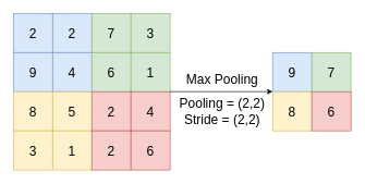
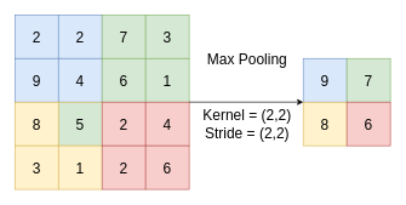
  <mxCell id="0" />
  <mxCell id="1" parent="0" />
  <mxCell id="2" value="2" style="rounded=0;whiteSpace=wrap;html=1;fillColor=#dae8fc;strokeColor=#6c8ebf;fontSize=20;" vertex="1" parent="1"><mxGeometry x="20" y="20" width="60" height="60" as="geometry" /></mxCell>
  <mxCell id="3" value="2" style="rounded=0;whiteSpace=wrap;html=1;fillColor=#dae8fc;strokeColor=#6c8ebf;fontSize=20;" vertex="1" parent="1"><mxGeometry x="80" y="20" width="60" height="60" as="geometry" /></mxCell>
  <mxCell id="4" value="9" style="rounded=0;whiteSpace=wrap;html=1;fillColor=#dae8fc;strokeColor=#6c8ebf;fontSize=20;" vertex="1" parent="1"><mxGeometry x="20" y="80" width="60" height="60" as="geometry" /></mxCell>
  <mxCell id="5" value="4" style="rounded=0;whiteSpace=wrap;html=1;fillColor=#dae8fc;strokeColor=#6c8ebf;fontSize=20;" vertex="1" parent="1"><mxGeometry x="80" y="80" width="60" height="60" as="geometry" /></mxCell>
  <mxCell id="6" value="7" style="rounded=0;whiteSpace=wrap;html=1;fillColor=#d5e8d4;strokeColor=#82b366;fontSize=20;" vertex="1" parent="1"><mxGeometry x="140" y="20" width="60" height="60" as="geometry" /></mxCell>
  <mxCell id="7" value="3" style="rounded=0;whiteSpace=wrap;html=1;fillColor=#d5e8d4;strokeColor=#82b366;fontSize=20;" vertex="1" parent="1"><mxGeometry x="200" y="20" width="60" height="60" as="geometry" /></mxCell>
  <mxCell id="8" value="6" style="rounded=0;whiteSpace=wrap;html=1;fillColor=#d5e8d4;strokeColor=#82b366;fontSize=20;" vertex="1" parent="1"><mxGeometry x="140" y="80" width="60" height="60" as="geometry" /></mxCell>
  <mxCell id="9" value="1" style="rounded=0;whiteSpace=wrap;html=1;fillColor=#d5e8d4;strokeColor=#82b366;fontSize=20;" vertex="1" parent="1"><mxGeometry x="200" y="80" width="60" height="60" as="geometry" /></mxCell>
  <mxCell id="10" value="8" style="rounded=0;whiteSpace=wrap;html=1;fillColor=#fff2cc;strokeColor=#d6b656;fontSize=20;" vertex="1" parent="1"><mxGeometry x="20" y="140" width="60" height="60" as="geometry" /></mxCell>
- <mxCell id="11" value="5" style="rounded=0;whiteSpace=wrap;html=1;fillColor=#fff2cc;strokeColor=#d6b656;fontSize=20;" vertex="1" parent="1"><mxGeometry x="80" y="140" width="60" height="60" as="geometry" /></mxCell>
+ <mxCell id="11" value="5" style="rounded=0;whiteSpace=wrap;html=1;fillColor=#d5e8d4;strokeColor=#d6b656;fontSize=20;" vertex="1" parent="1"><mxGeometry x="80" y="140" width="60" height="60" as="geometry" /></mxCell>
  <mxCell id="12" value="3" style="rounded=0;whiteSpace=wrap;html=1;fillColor=#fff2cc;strokeColor=#d6b656;fontSize=20;" vertex="1" parent="1"><mxGeometry x="20" y="200" width="60" height="60" as="geometry" /></mxCell>
  <mxCell id="13" value="1" style="rounded=0;whiteSpace=wrap;html=1;fillColor=#fff2cc;strokeColor=#d6b656;fontSize=20;" vertex="1" parent="1"><mxGeometry x="80" y="200" width="60" height="60" as="geometry" /></mxCell>
  <mxCell id="14" value="2" style="rounded=0;whiteSpace=wrap;html=1;fillColor=#f8cecc;strokeColor=#b85450;fontSize=20;" vertex="1" parent="1"><mxGeometry x="140" y="140" width="60" height="60" as="geometry" /></mxCell>
  <mxCell id="15" value="4" style="rounded=0;whiteSpace=wrap;html=1;fillColor=#f8cecc;strokeColor=#b85450;fontSize=20;" vertex="1" parent="1"><mxGeometry x="200" y="140" width="60" height="60" as="geometry" /></mxCell>
  <mxCell id="16" value="2" style="rounded=0;whiteSpace=wrap;html=1;fillColor=#f8cecc;strokeColor=#b85450;fontSize=20;" vertex="1" parent="1"><mxGeometry x="140" y="200" width="60" height="60" as="geometry" /></mxCell>
  <mxCell id="17" value="6" style="rounded=0;whiteSpace=wrap;html=1;fillColor=#f8cecc;strokeColor=#b85450;fontSize=20;" vertex="1" parent="1"><mxGeometry x="200" y="200" width="60" height="60" as="geometry" /></mxCell>
  <mxCell id="18" value="9" style="rounded=0;whiteSpace=wrap;html=1;fillColor=#dae8fc;strokeColor=#6c8ebf;fontSize=20;" vertex="1" parent="1"><mxGeometry x="417" y="80" width="60" height="60" as="geometry" /></mxCell>
  <mxCell id="19" value="7" style="rounded=0;whiteSpace=wrap;html=1;fillColor=#d5e8d4;strokeColor=#82b366;fontSize=20;" vertex="1" parent="1"><mxGeometry x="477" y="80" width="60" height="60" as="geometry" /></mxCell>
  <mxCell id="20" value="8" style="rounded=0;whiteSpace=wrap;html=1;fillColor=#fff2cc;strokeColor=#d6b656;fontSize=20;" vertex="1" parent="1"><mxGeometry x="417" y="140" width="60" height="60" as="geometry" /></mxCell>
  <mxCell id="21" value="6" style="rounded=0;whiteSpace=wrap;html=1;fillColor=#f8cecc;strokeColor=#b85450;fontSize=20;" vertex="1" parent="1"><mxGeometry x="477" y="140" width="60" height="60" as="geometry" /></mxCell>
  <mxCell id="22" value="" style="endArrow=classic;html=1;fontSize=20;entryX=0;entryY=0;entryDx=0;entryDy=0;exitX=1;exitY=0;exitDx=0;exitDy=0;" edge="1" parent="1" source="15" target="20"><mxGeometry width="50" height="50" relative="1" as="geometry"><mxPoint x="280" y="270" as="sourcePoint" /><mxPoint x="330" y="220" as="targetPoint" /></mxGeometry></mxCell>
- <mxCell id="23" value="Max Pooling" style="text;html=1;strokeColor=none;fillColor=none;align=center;verticalAlign=middle;whiteSpace=wrap;rounded=0;fontSize=20;" vertex="1" parent="1"><mxGeometry x="270" y="110" width="140" height="20" as="geometry" /></mxCell>
- <mxCell id="24" value="Pooling = (2,2)&lt;br&gt;Stride = (2,2)" style="text;html=1;strokeColor=none;fillColor=none;align=center;verticalAlign=middle;whiteSpace=wrap;rounded=0;fontSize=20;" vertex="1" parent="1"><mxGeometry x="270" y="135" width="140" height="70" as="geometry" /></mxCell>
+ <mxCell id="23" value="Max Pooling" style="text;html=1;strokeColor=none;fillColor=none;align=center;verticalAlign=middle;whiteSpace=wrap;rounded=0;fontSize=20;" vertex="1" parent="1"><mxGeometry x="270" y="70" width="140" height="20" as="geometry" /></mxCell>
+ <mxCell id="24" value="Kernel = (2,2)&lt;br&gt;Stride = (2,2)" style="text;html=1;strokeColor=none;fillColor=none;align=center;verticalAlign=middle;whiteSpace=wrap;rounded=0;fontSize=20;" vertex="1" parent="1"><mxGeometry x="270" y="135" width="140" height="70" as="geometry" /></mxCell>
